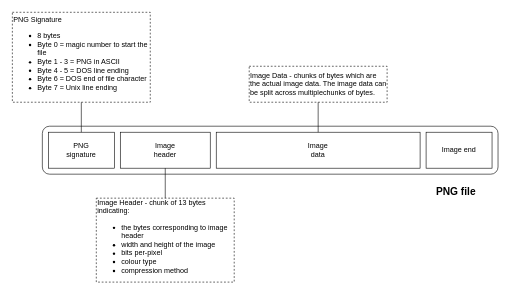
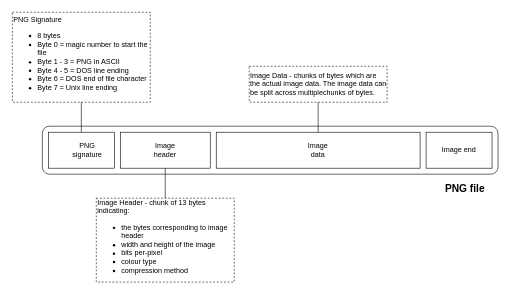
  <mxCell id="0" />
  <mxCell id="1" parent="0" />
  <mxCell id="2" value="" style="rounded=1;whiteSpace=wrap;html=1;fillColor=none;" vertex="1" parent="1"><mxGeometry x="70" y="210" width="760" height="80" as="geometry" /></mxCell>
  <mxCell id="3" value="" style="rounded=0;whiteSpace=wrap;html=1;" vertex="1" parent="1"><mxGeometry x="200" y="220" width="150" height="60" as="geometry" /></mxCell>
  <mxCell id="4" value="" style="rounded=0;whiteSpace=wrap;html=1;" vertex="1" parent="1"><mxGeometry x="710" y="220" width="110" height="60" as="geometry" /></mxCell>
  <mxCell id="5" value="" style="rounded=0;whiteSpace=wrap;html=1;" vertex="1" parent="1"><mxGeometry x="80" y="220" width="110" height="60" as="geometry" /></mxCell>
  <mxCell id="6" value="" style="rounded=0;whiteSpace=wrap;html=1;" vertex="1" parent="1"><mxGeometry x="360" y="220" width="340" height="60" as="geometry" /></mxCell>
- <mxCell id="7" value="PNG signature" style="text;html=1;strokeColor=none;fillColor=none;align=center;verticalAlign=middle;whiteSpace=wrap;rounded=0;" vertex="1" parent="1"><mxGeometry x="105" y="235" width="60" height="30" as="geometry" /></mxCell>
+ <mxCell id="7" value="PNG signature" style="text;html=1;strokeColor=none;fillColor=none;align=center;verticalAlign=middle;whiteSpace=wrap;rounded=0;" vertex="1" parent="1"><mxGeometry x="115" y="235" width="60" height="30" as="geometry" /></mxCell>
  <mxCell id="8" value="Image header&lt;span style=&quot;color: rgba(0 , 0 , 0 , 0) ; font-family: monospace ; font-size: 0px&quot;&gt;%3CmxGraphModel%3E%3Croot%3E%3CmxCell%20id%3D%220%22%2F%3E%3CmxCell%20id%3D%221%22%20parent%3D%220%22%2F%3E%3CmxCell%20id%3D%222%22%20value%3D%22PNG%20signature%22%20style%3D%22text%3Bhtml%3D1%3BstrokeColor%3Dnone%3BfillColor%3Dnone%3Balign%3Dcenter%3BverticalAlign%3Dmiddle%3BwhiteSpace%3Dwrap%3Brounded%3D0%3B%22%20vertex%3D%221%22%20parent%3D%221%22%3E%3CmxGeometry%20x%3D%2275%22%20y%3D%22945%22%20width%3D%2260%22%20height%3D%2230%22%20as%3D%22geometry%22%2F%3E%3C%2FmxCell%3E%3C%2Froot%3E%3C%2FmxGraphModel%3E&lt;/span&gt;" style="text;html=1;strokeColor=none;fillColor=none;align=center;verticalAlign=middle;whiteSpace=wrap;rounded=0;" vertex="1" parent="1"><mxGeometry x="245" y="235" width="60" height="30" as="geometry" /></mxCell>
  <mxCell id="9" value="Image data&lt;span style=&quot;color: rgba(0 , 0 , 0 , 0) ; font-family: monospace ; font-size: 0px&quot;&gt;%3CmxGraphModel%3E%3Croot%3E%3CmxCell%20id%3D%220%22%2F%3E%3CmxCell%20id%3D%221%22%20parent%3D%220%22%2F%3E%3CmxCell%20id%3D%222%22%20value%3D%22PNG%20signature%22%20style%3D%22text%3Bhtml%3D1%3BstrokeColor%3Dnone%3BfillColor%3Dnone%3Balign%3Dcenter%3BverticalAlign%3Dmiddle%3BwhiteSpace%3Dwrap%3Brounded%3D0%3B%22%20vertex%3D%221%22%20parent%3D%221%22%3E%3CmxGeometry%20x%3D%2275%22%20y%3D%22945%22%20width%3D%2260%22%20height%3D%2230%22%20as%3D%22geometry%22%2F%3E%3C%2FmxCell%3E%3C%2Froot%3E%3C%2FmxGraphModel%3E&lt;/span&gt;" style="text;html=1;strokeColor=none;fillColor=none;align=center;verticalAlign=middle;whiteSpace=wrap;rounded=0;" vertex="1" parent="1"><mxGeometry x="500" y="235" width="60" height="30" as="geometry" /></mxCell>
  <mxCell id="10" value="Image end" style="text;html=1;strokeColor=none;fillColor=none;align=center;verticalAlign=middle;whiteSpace=wrap;rounded=0;" vertex="1" parent="1"><mxGeometry x="735" y="235" width="60" height="30" as="geometry" /></mxCell>
  <mxCell id="11" value="PNG Signature&lt;br&gt;&lt;ul&gt;&lt;li&gt;8 bytes&lt;/li&gt;&lt;li&gt;Byte 0 = magic number to start the file&lt;/li&gt;&lt;li&gt;Byte 1 - 3 = PNG in ASCII&lt;/li&gt;&lt;li&gt;Byte 4 - 5 = DOS line ending&lt;/li&gt;&lt;li&gt;Byte 6 = DOS end of file character&lt;/li&gt;&lt;li&gt;Byte 7 = Unix line ending&lt;/li&gt;&lt;/ul&gt;" style="text;html=1;strokeColor=default;fillColor=none;align=left;verticalAlign=middle;whiteSpace=wrap;rounded=0;dashed=1;" vertex="1" parent="1"><mxGeometry x="20" y="20" width="230" height="150" as="geometry" /></mxCell>
  <mxCell id="12" value="" style="endArrow=none;html=1;rounded=0;exitX=0.5;exitY=0;exitDx=0;exitDy=0;entryX=0.5;entryY=1;entryDx=0;entryDy=0;" edge="1" parent="1" source="5" target="11"><mxGeometry width="50" height="50" relative="1" as="geometry"><mxPoint x="420" y="270" as="sourcePoint" /><mxPoint x="470" y="220" as="targetPoint" /></mxGeometry></mxCell>
  <mxCell id="13" value="Image Header - chunk of 13 bytes indicating:&lt;br&gt;&lt;ul&gt;&lt;li&gt;the bytes corresponding to image header&lt;/li&gt;&lt;li&gt;width and height of the image&lt;/li&gt;&lt;li&gt;bits per-pixel&lt;/li&gt;&lt;li&gt;colour type&lt;/li&gt;&lt;li&gt;compression method&lt;/li&gt;&lt;/ul&gt;" style="text;html=1;strokeColor=default;fillColor=none;align=left;verticalAlign=middle;whiteSpace=wrap;rounded=0;dashed=1;" vertex="1" parent="1"><mxGeometry x="160" y="330" width="230" height="140" as="geometry" /></mxCell>
  <mxCell id="14" value="" style="endArrow=none;html=1;rounded=0;exitX=0.5;exitY=0;exitDx=0;exitDy=0;entryX=0.5;entryY=1;entryDx=0;entryDy=0;" edge="1" parent="1" source="13" target="3"><mxGeometry width="50" height="50" relative="1" as="geometry"><mxPoint x="0" y="230" as="sourcePoint" /><mxPoint x="50" y="180" as="targetPoint" /></mxGeometry></mxCell>
  <mxCell id="15" value="Image Data - chunks of bytes which are the actual image data. The image data can be split across multiplechunks of bytes.&lt;br&gt;" style="text;html=1;strokeColor=default;fillColor=none;align=left;verticalAlign=middle;whiteSpace=wrap;rounded=0;dashed=1;" vertex="1" parent="1"><mxGeometry x="415" y="110" width="230" height="60" as="geometry" /></mxCell>
  <mxCell id="16" value="" style="endArrow=none;html=1;rounded=0;entryX=0.5;entryY=1;entryDx=0;entryDy=0;exitX=0.5;exitY=0;exitDx=0;exitDy=0;" edge="1" parent="1" source="6" target="15"><mxGeometry width="50" height="50" relative="1" as="geometry"><mxPoint x="330" y="210" as="sourcePoint" /><mxPoint x="380" y="160" as="targetPoint" /></mxGeometry></mxCell>
- <mxCell id="17" value="&lt;font style=&quot;font-size: 17px&quot;&gt;&lt;b&gt;PNG file&lt;/b&gt;&lt;/font&gt;" style="text;html=1;strokeColor=none;fillColor=none;align=center;verticalAlign=middle;whiteSpace=wrap;rounded=0;dashed=1;" vertex="1" parent="1"><mxGeometry x="705" y="305" width="110" height="30" as="geometry" /></mxCell>
+ <mxCell id="17" value="&lt;font style=&quot;font-size: 17px&quot;&gt;&lt;b&gt;PNG file&lt;/b&gt;&lt;/font&gt;" style="text;html=1;strokeColor=none;fillColor=none;align=center;verticalAlign=middle;whiteSpace=wrap;rounded=0;dashed=1;" vertex="1" parent="1"><mxGeometry x="720" y="300" width="110" height="30" as="geometry" /></mxCell>
